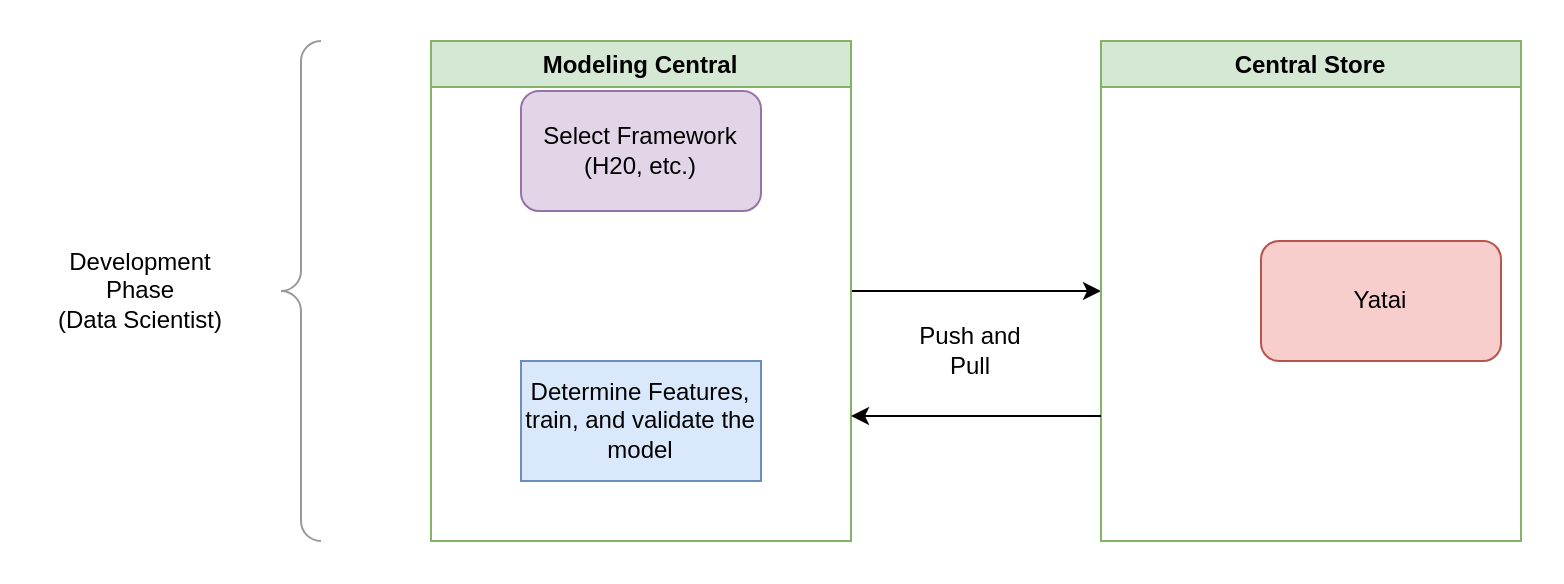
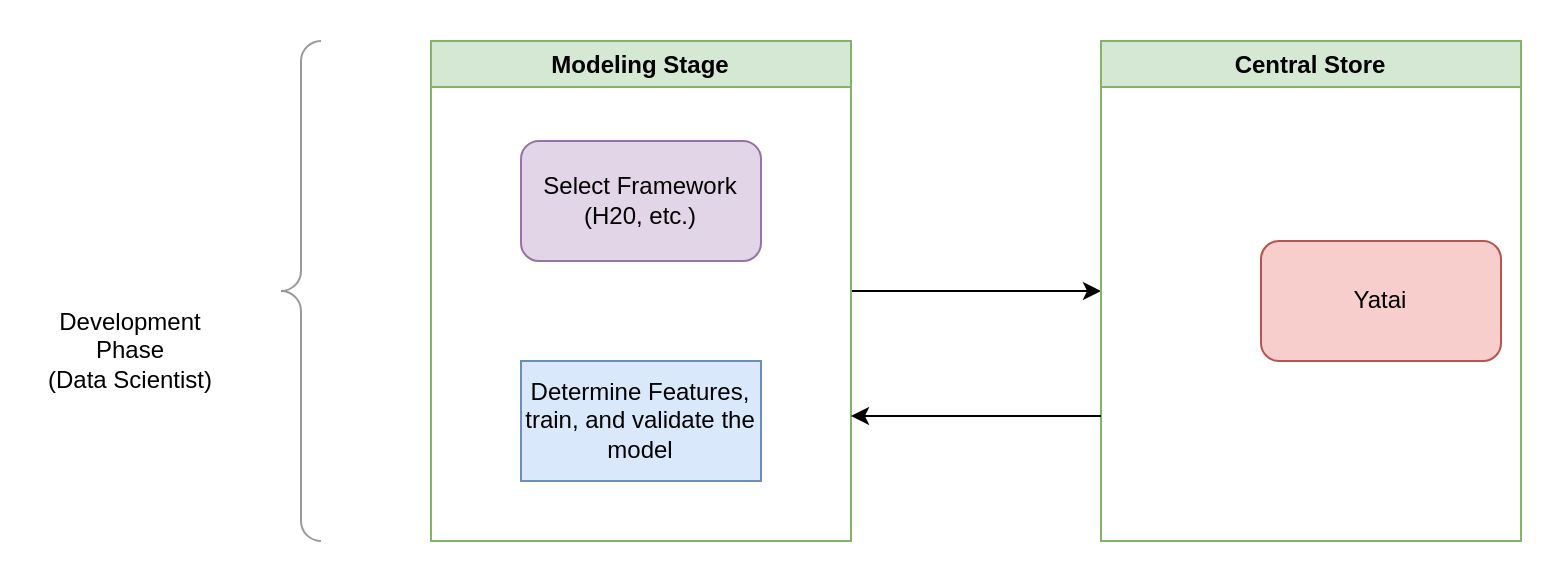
  <mxCell id="0" />
  <mxCell id="1" parent="0" />
  <mxCell id="2" style="edgeStyle=orthogonalEdgeStyle;rounded=0;orthogonalLoop=1;jettySize=auto;html=1;entryX=0;entryY=0.5;entryDx=0;entryDy=0;" edge="1" parent="1" source="3" target="8"><mxGeometry relative="1" as="geometry" /></mxCell>
- <mxCell id="3" value="Modeling Central" style="swimlane;fillColor=#d5e8d4;strokeColor=#82b366;" vertex="1" parent="1"><mxGeometry x="215" y="20" width="210" height="250" as="geometry" /></mxCell>
- <mxCell id="4" value="Select Framework&lt;br&gt;(H20, etc.)" style="rounded=1;whiteSpace=wrap;html=1;fillColor=#e1d5e7;strokeColor=#9673a6;" vertex="1" parent="3"><mxGeometry x="45" y="25" width="120" height="60" as="geometry" /></mxCell>
+ <mxCell id="3" value="Modeling Stage" style="swimlane;fillColor=#d5e8d4;strokeColor=#82b366;" vertex="1" parent="1"><mxGeometry x="215" y="20" width="210" height="250" as="geometry" /></mxCell>
+ <mxCell id="4" value="Select Framework&lt;br&gt;(H20, etc.)" style="rounded=1;whiteSpace=wrap;html=1;fillColor=#e1d5e7;strokeColor=#9673a6;" vertex="1" parent="3"><mxGeometry x="45" y="50" width="120" height="60" as="geometry" /></mxCell>
  <mxCell id="5" value="Determine Features, train, and validate the model" style="whiteSpace=wrap;html=1;fillColor=#dae8fc;strokeColor=#6c8ebf;rounded=0;" vertex="1" parent="3"><mxGeometry x="45" y="160" width="120" height="60" as="geometry" /></mxCell>
  <mxCell id="6" value="" style="labelPosition=right;align=left;strokeWidth=1;shape=mxgraph.mockup.markup.curlyBrace;html=1;shadow=0;dashed=0;strokeColor=#999999;direction=north;" vertex="1" parent="1"><mxGeometry x="140" y="20" width="20" height="250" as="geometry" /></mxCell>
- <mxCell id="7" value="Development Phase&lt;br&gt;(Data Scientist)" style="text;html=1;strokeColor=none;fillColor=none;align=center;verticalAlign=middle;whiteSpace=wrap;rounded=0;" vertex="1" parent="1"><mxGeometry x="20" y="130" width="100" height="30" as="geometry" /></mxCell>
+ <mxCell id="7" value="Development Phase&lt;br&gt;(Data Scientist)" style="text;html=1;strokeColor=none;fillColor=none;align=center;verticalAlign=middle;whiteSpace=wrap;rounded=0;" vertex="1" parent="1"><mxGeometry x="15" y="160" width="100" height="30" as="geometry" /></mxCell>
  <mxCell id="8" value="Central Store" style="swimlane;fillColor=#d5e8d4;strokeColor=#82b366;" vertex="1" parent="1"><mxGeometry x="550" y="20" width="210" height="250" as="geometry" /></mxCell>
  <mxCell id="9" value="Yatai" style="rounded=1;whiteSpace=wrap;html=1;fillColor=#f8cecc;strokeColor=#b85450;" vertex="1" parent="8"><mxGeometry x="80" y="100" width="120" height="60" as="geometry" /></mxCell>
  <mxCell id="10" value="" style="endArrow=classic;html=1;rounded=0;entryX=1;entryY=0.75;entryDx=0;entryDy=0;exitX=0;exitY=0.75;exitDx=0;exitDy=0;" edge="1" parent="1" source="8" target="3"><mxGeometry width="50" height="50" relative="1" as="geometry"><mxPoint x="470" y="270" as="sourcePoint" /><mxPoint x="520" y="220" as="targetPoint" /></mxGeometry></mxCell>
- <mxCell id="11" value="Push and Pull" style="text;html=1;strokeColor=none;fillColor=none;align=center;verticalAlign=middle;whiteSpace=wrap;rounded=0;" vertex="1" parent="1"><mxGeometry x="455" y="160" width="60" height="30" as="geometry" /></mxCell>
